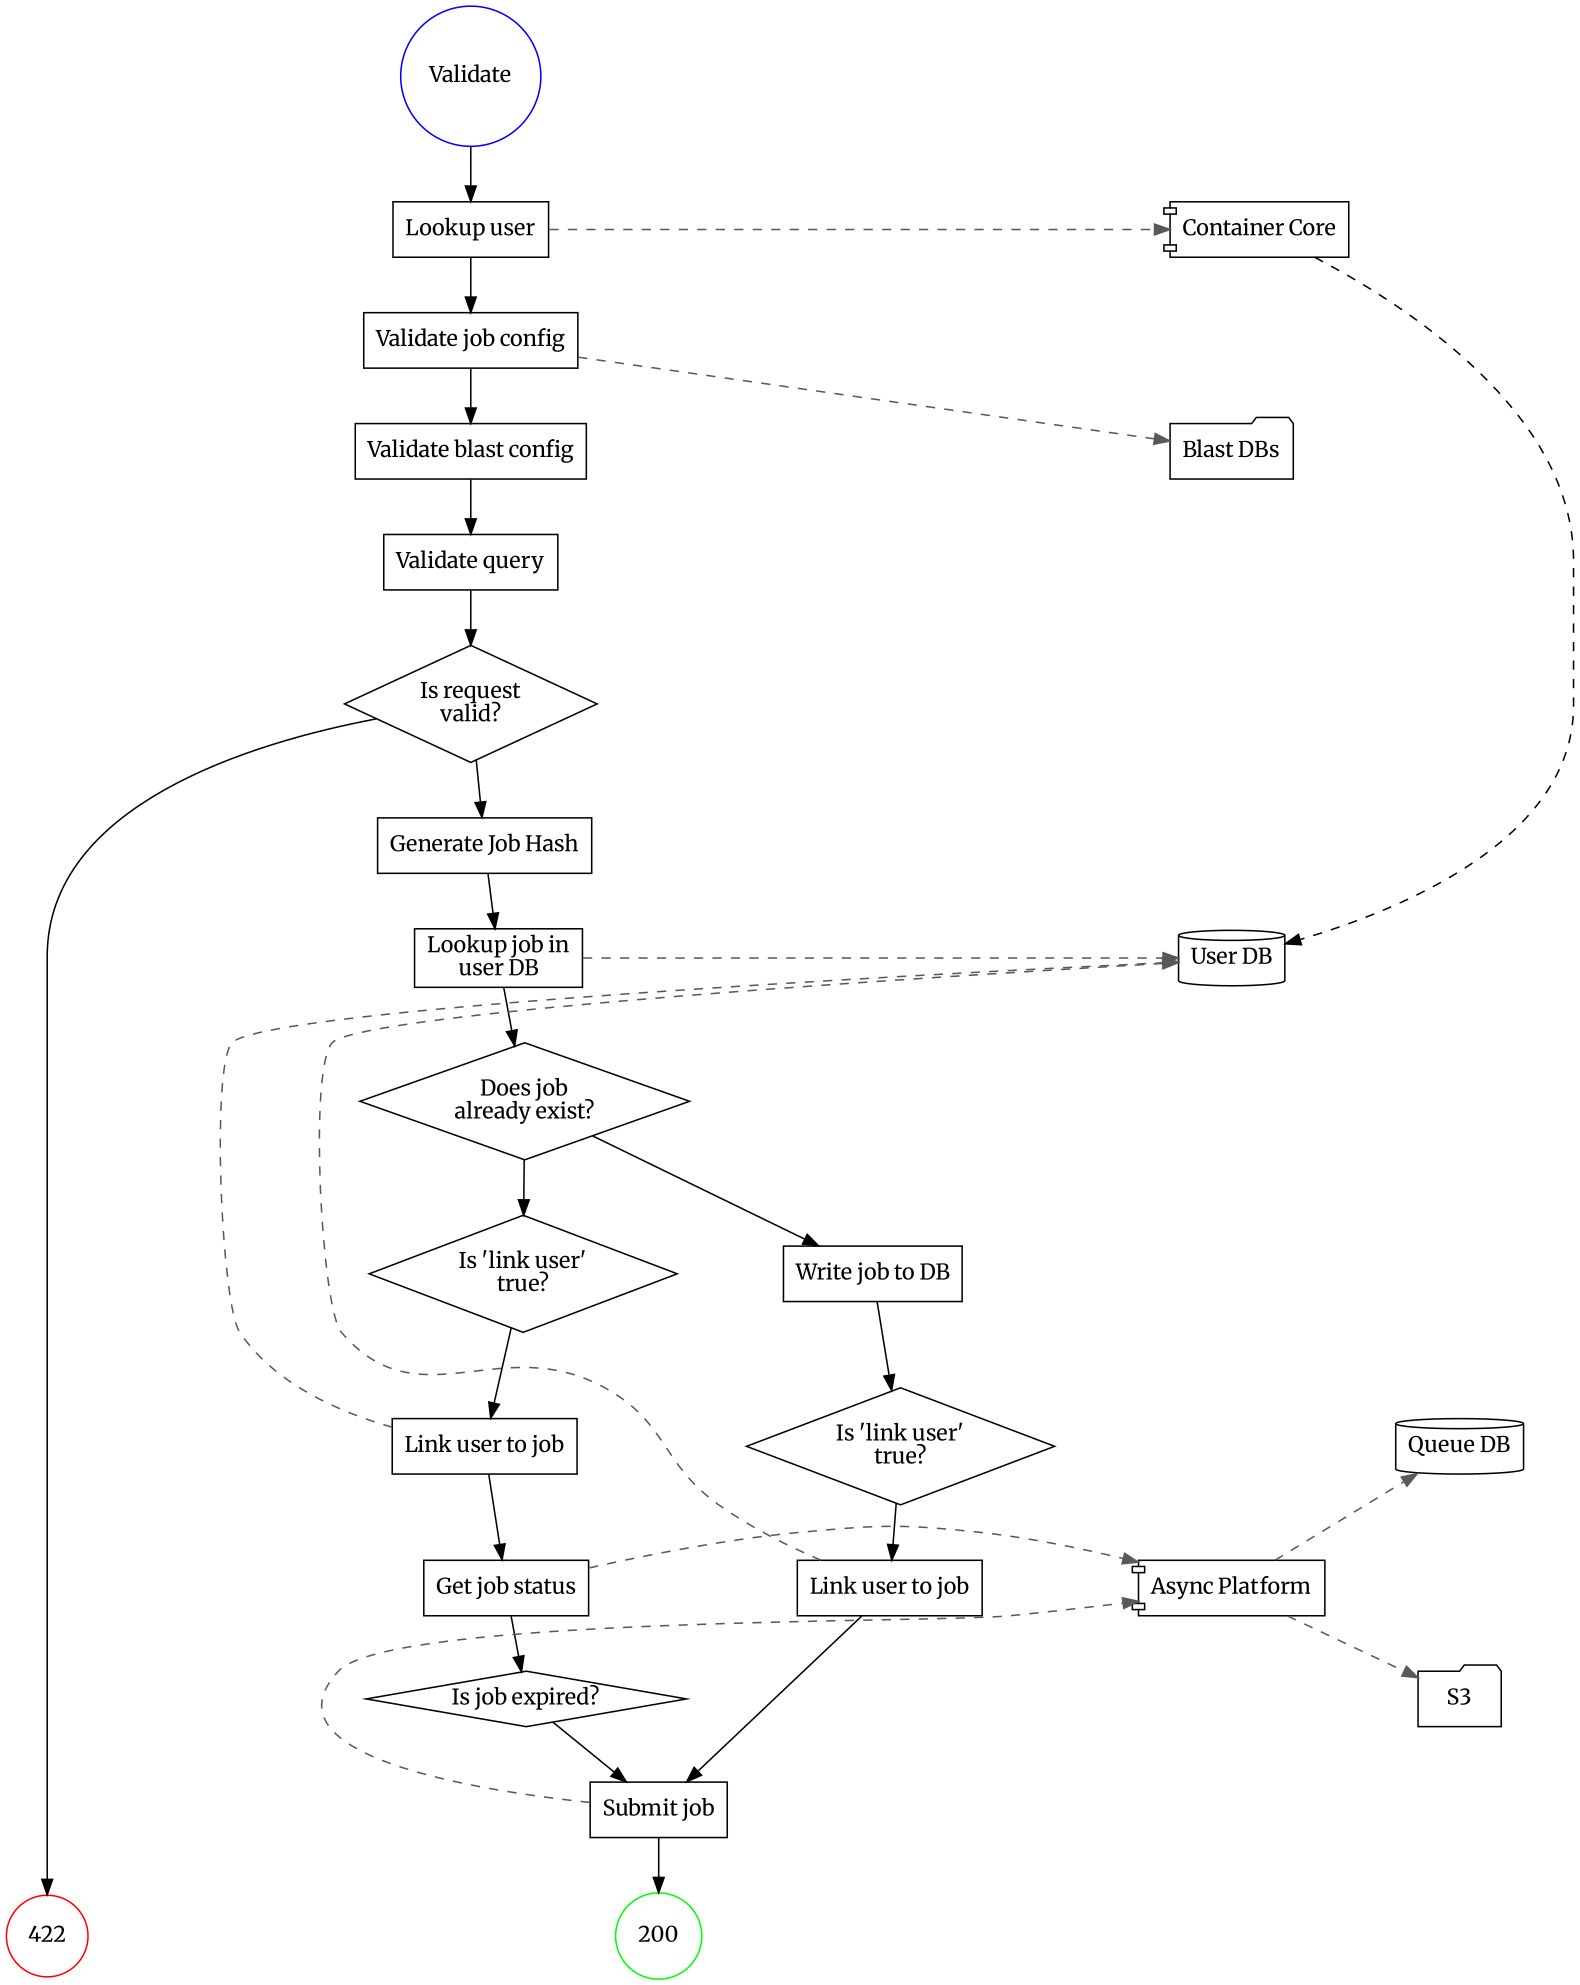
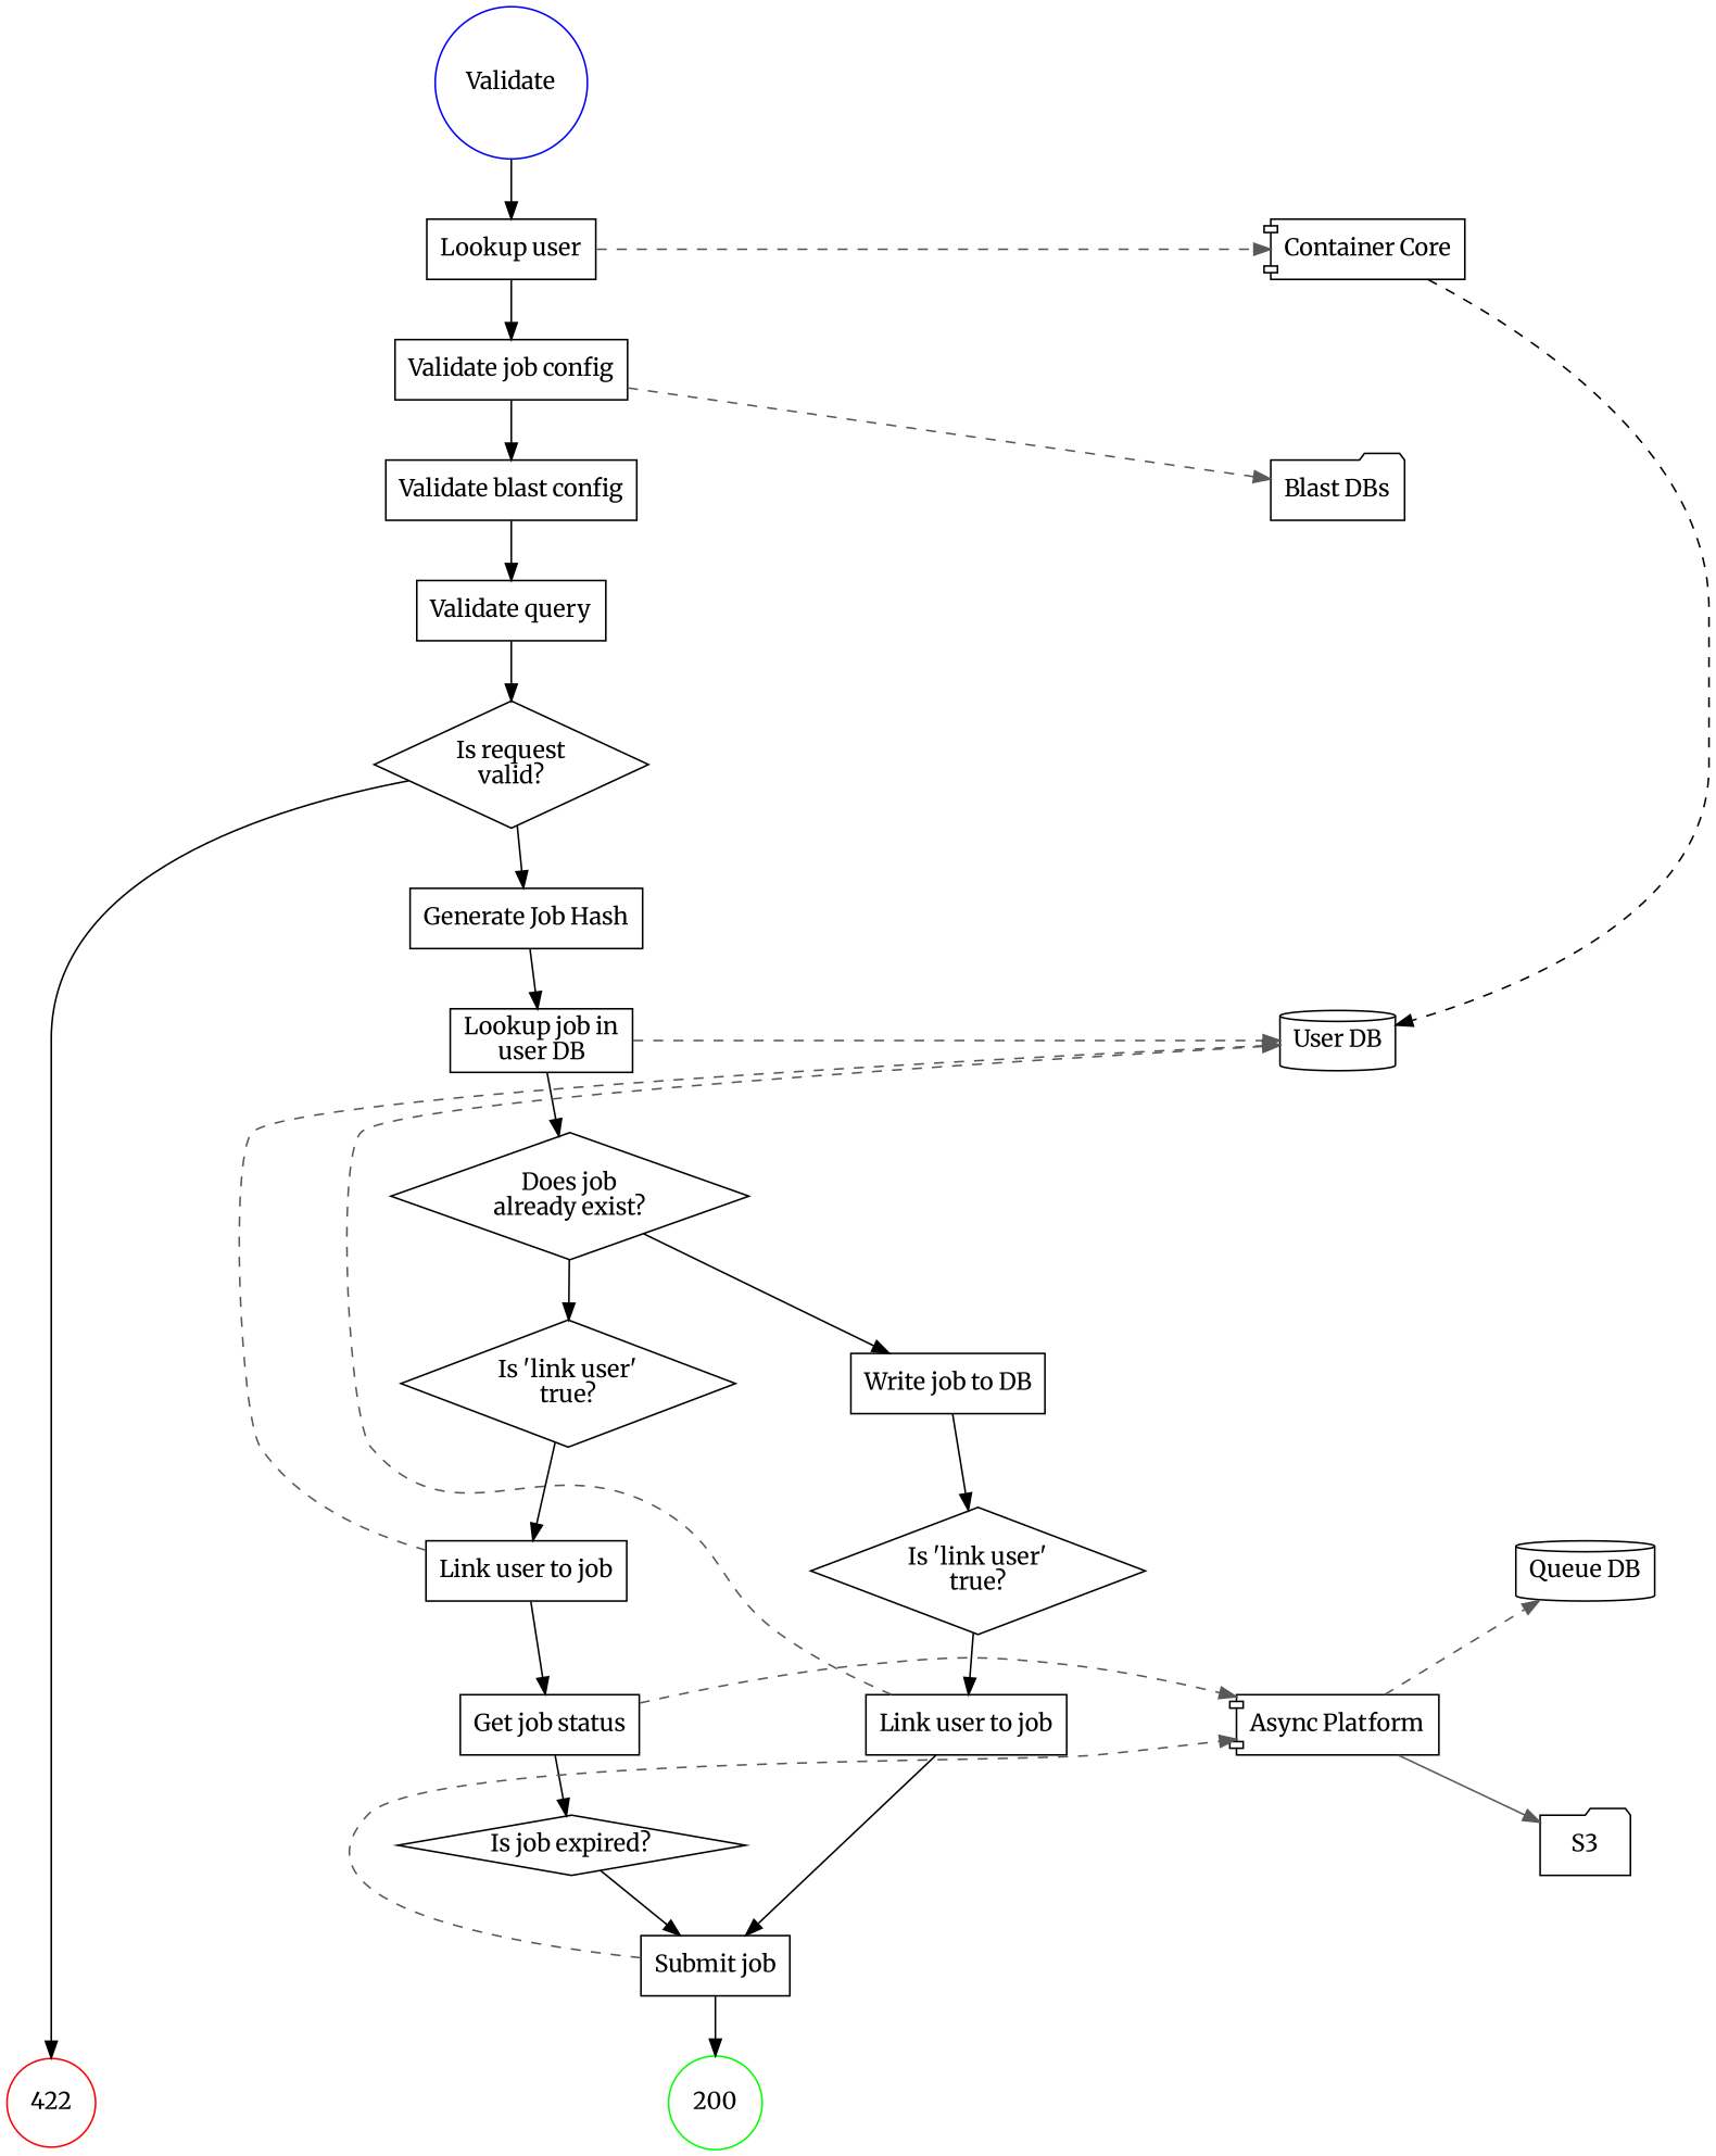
  digraph {
    fontname=Merriweather
    nodesep=0.5
    node [fontname=Merriweather shape=rectangle]
    edge [fontname=Merriweather]
    n1 [color=blue label=Validate shape=circle]
    200 [color=green shape=circle]
    422 [color=red shape=circle]
    n4 [label="Container Core" shape=component]
    n5 [label="Async Platform" shape=component]
    n6 [label="User DB" shape=cylinder]
    n7 [label="Queue DB" shape=cylinder]
    n8 [label=S3 shape=folder]
    n9 [label="Blast DBs" shape=folder]
    n10 [label="Lookup user"]
    n11 [label="Validate job config"]
    n12 [label="Validate blast config"]
    n13 [label="Validate query"]
    n14 [label="Generate Job Hash"]
    n15 [label="Lookup job in\nuser DB"]
    n16 [label="Write job to DB"]
    n17 [label="Link user to job"]
    n18 [label="Link user to job"]
    n19 [label="Get job status"]
    n20 [label="Submit job"]
    n21 [label="Is request\nvalid?" shape=diamond]
    n22 [label="Does job\nalready exist?" shape=diamond]
    n23 [label="Is 'link user'\ntrue?" shape=diamond]
    n24 [label="Is 'link user'\ntrue?" shape=diamond]
    n25 [label="Is job expired?" shape=diamond]
    A [color=white fontcolor=white shape=square]
    B [color=white fontcolor=white shape=square]
    C [color=white fontcolor=white shape=square]
    D [color=white fontcolor=white shape=square]
    E [color=white fontcolor=white shape=square]
    F [color=white fontcolor=white shape=square]
    G [color=white fontcolor=white shape=square]
    H [color=white fontcolor=white shape=square]
    subgraph sub_1 {
      n1
      200
      422
    }
    subgraph sub_2 {
      n4
      n5
    }
    subgraph sub_3 {
      n6
      n7
    }
    subgraph sub_4 {
      n8
      n9
    }
    subgraph sub_5 {
      n10
      n11
      n12
      n13
      n14
      n15
      n16
      n17
      n18
      n19
      n20
    }
    subgraph sub_6 {
      n21
      n22
      n23
      n24
      n25
    }
    subgraph sub_7 {
      A
      B
      C
      D
      E
      F
      G
      H
    }
    subgraph sub_8 {
      n4
      n5
      n6
      n7
      n8
      n9
      n10
      n11
      n15
      n17
      n18
      n19
      n20
    }
    subgraph sub_9 {
      n1
      n4
      n5
      n6
      n7
      n8
      n9
      A
      B
      C
      D
      E
      F
      G
      H
    }
    subgraph sub_10 {
      rank=same
      n1
      A
      B
      C
      D
      E
      F
      G
      H
    }
    subgraph sub_11 {
      rank=same
      n4
      n10
    }
    subgraph sub_12 {
      rank=same
      n6
      n15
    }
    subgraph sub_13 {
      rank=same
      n5
      n18
    }
    subgraph sub_14 {
      rank=same
      n7
      n17
    }
    subgraph sub_15 {
      rank=same
      n8
      n25
    }
    subgraph sub_16 {
      rank=max
      200
      422
    }
    n1 -> n10
    n1 -> A [style=invis]
    n4 -> n6 [color=black constraint=false style=dashed]
    n4 -> n9 [style=invis]
    n5 -> n7 [color=gray35 constraint=false style=dashed]
-   n5 -> n8 [color=gray35 constraint=false style=dashed]
+   n5 -> n8 [color=gray35 constraint=false style=solid]
    n6 -> n5 [style=invis]
    n7 -> n8 [style=invis]
    n9 -> n6 [style=invis]
    n10 -> n4 [color=gray35 constraint=false style=dashed]
    n10 -> n11
    n11 -> n9 [color=gray35 constraint=false style=dashed]
    n11 -> n12
    n12 -> n13
    n13 -> n21
    n14 -> n15
    n15 -> n6 [color=gray35 constraint=false style=dashed]
    n15 -> n22
    n16 -> n24
    n17 -> n6 [color=gray35 constraint=false style=dashed]
    n17 -> n19
    n18 -> n6 [color=gray35 constraint=false style=dashed]
    n18 -> n20
    n19 -> n5 [color=gray35 constraint=false style=dashed]
    n19 -> n25
    n20 -> 200
    n20 -> n5 [color=gray35 constraint=false style=dashed]
    n21 -> 422
    n21 -> n14
    n22 -> n16
    n22 -> n23
    n23 -> n17
    n24 -> n18
    n25 -> n20
    A -> B [style=invis]
    B -> C [style=invis]
    C -> D [style=invis]
    D -> E [style=invis]
    E -> F [style=invis]
    F -> G [style=invis]
    G -> n4 [style=invis]
    G -> H [style=invis]
    H -> n7 [style=invis]
  }
